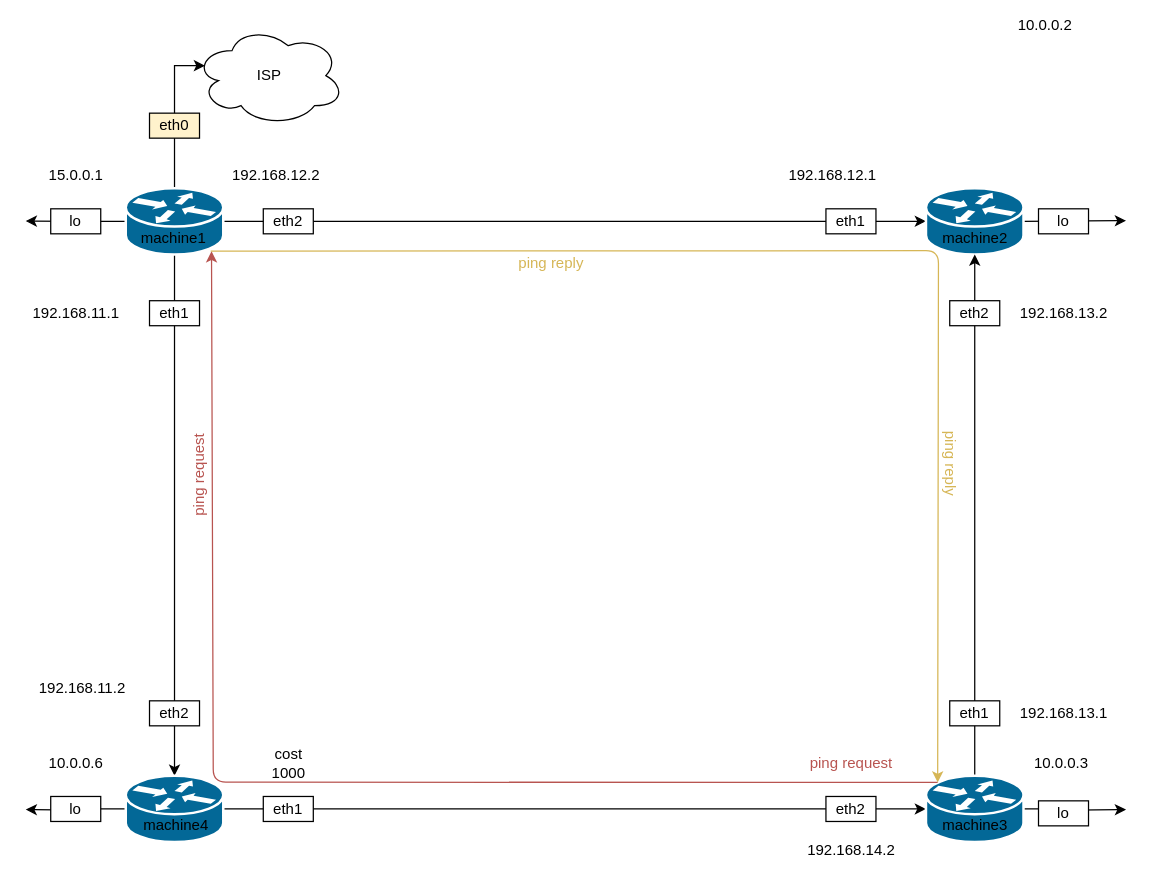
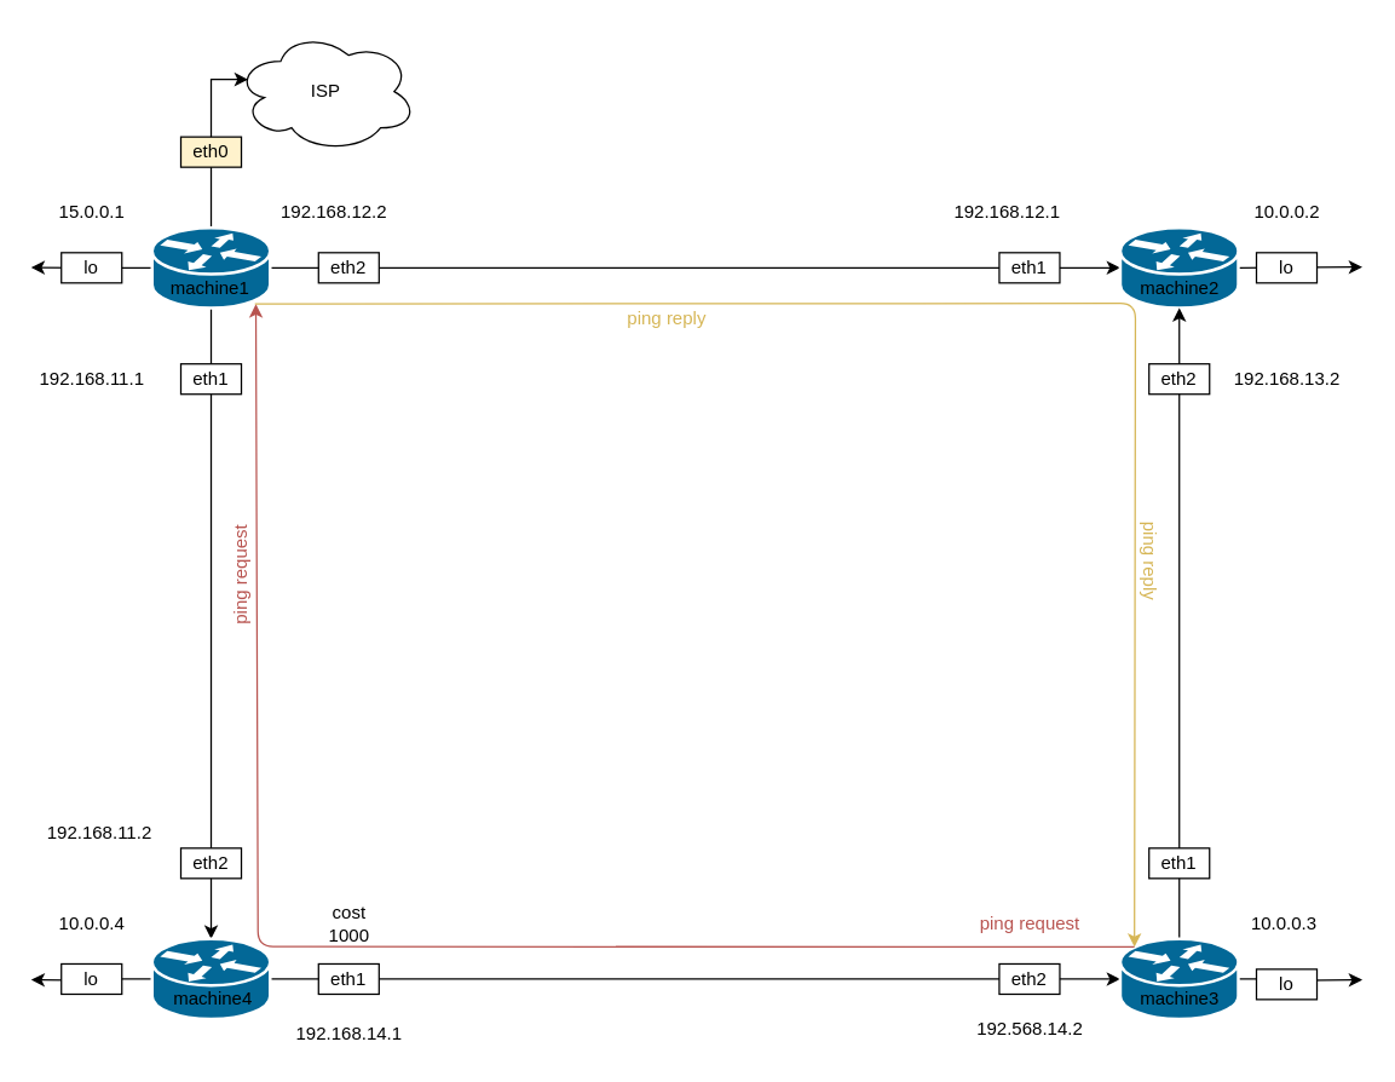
  <mxCell id="0" />
  <mxCell id="1" parent="0" />
  <mxCell id="2" style="edgeStyle=orthogonalEdgeStyle;rounded=0;orthogonalLoop=1;jettySize=auto;html=1;exitX=1;exitY=0.5;exitDx=0;exitDy=0;exitPerimeter=0;entryX=0;entryY=0.5;entryDx=0;entryDy=0;entryPerimeter=0;" edge="1" parent="1" source="6" target="8"><mxGeometry relative="1" as="geometry" /></mxCell>
  <mxCell id="3" style="edgeStyle=orthogonalEdgeStyle;rounded=0;orthogonalLoop=1;jettySize=auto;html=1;exitX=0.5;exitY=1;exitDx=0;exitDy=0;exitPerimeter=0;entryX=0.5;entryY=0;entryDx=0;entryDy=0;entryPerimeter=0;" edge="1" parent="1" source="6" target="11"><mxGeometry relative="1" as="geometry" /></mxCell>
  <mxCell id="4" style="edgeStyle=orthogonalEdgeStyle;rounded=0;orthogonalLoop=1;jettySize=auto;html=1;exitX=0;exitY=0.5;exitDx=0;exitDy=0;exitPerimeter=0;" edge="1" parent="1" source="6"><mxGeometry relative="1" as="geometry"><mxPoint x="20" y="176.294" as="targetPoint" /></mxGeometry></mxCell>
  <mxCell id="5" style="edgeStyle=orthogonalEdgeStyle;rounded=0;orthogonalLoop=1;jettySize=auto;html=1;exitX=0.5;exitY=0;exitDx=0;exitDy=0;exitPerimeter=0;entryX=0.07;entryY=0.4;entryDx=0;entryDy=0;entryPerimeter=0;" edge="1" parent="1" source="6" target="45"><mxGeometry relative="1" as="geometry"><mxPoint x="139" y="50" as="targetPoint" /><Array as="points"><mxPoint x="139" y="52" /></Array></mxGeometry></mxCell>
  <mxCell id="6" value="" style="shape=mxgraph.cisco.routers.router;html=1;dashed=0;fillColor=#036897;strokeColor=#ffffff;strokeWidth=2;verticalLabelPosition=bottom;verticalAlign=top;rounded=0;shadow=0;comic=0;fontFamily=Verdana;fontSize=12;" parent="1" vertex="1"><mxGeometry x="100" y="150" width="78" height="53" as="geometry" /></mxCell>
  <mxCell id="7" style="edgeStyle=orthogonalEdgeStyle;rounded=0;orthogonalLoop=1;jettySize=auto;html=1;exitX=1;exitY=0.5;exitDx=0;exitDy=0;exitPerimeter=0;" edge="1" parent="1" source="8"><mxGeometry relative="1" as="geometry"><mxPoint x="900" y="176" as="targetPoint" /></mxGeometry></mxCell>
  <mxCell id="8" value="" style="shape=mxgraph.cisco.routers.router;html=1;dashed=0;fillColor=#036897;strokeColor=#ffffff;strokeWidth=2;verticalLabelPosition=bottom;verticalAlign=top;rounded=0;shadow=0;comic=0;fontFamily=Verdana;fontSize=12;" vertex="1" parent="1"><mxGeometry x="740" y="150" width="78" height="53" as="geometry" /></mxCell>
  <mxCell id="9" style="edgeStyle=orthogonalEdgeStyle;rounded=0;orthogonalLoop=1;jettySize=auto;html=1;exitX=1;exitY=0.5;exitDx=0;exitDy=0;exitPerimeter=0;entryX=0;entryY=0.5;entryDx=0;entryDy=0;entryPerimeter=0;" edge="1" parent="1" source="11" target="14"><mxGeometry relative="1" as="geometry" /></mxCell>
  <mxCell id="10" style="edgeStyle=orthogonalEdgeStyle;rounded=0;orthogonalLoop=1;jettySize=auto;html=1;exitX=0;exitY=0.5;exitDx=0;exitDy=0;exitPerimeter=0;" edge="1" parent="1" source="11"><mxGeometry relative="1" as="geometry"><mxPoint x="20" y="647" as="targetPoint" /></mxGeometry></mxCell>
  <mxCell id="11" value="" style="shape=mxgraph.cisco.routers.router;html=1;dashed=0;fillColor=#036897;strokeColor=#ffffff;strokeWidth=2;verticalLabelPosition=bottom;verticalAlign=top;rounded=0;shadow=0;comic=0;fontFamily=Verdana;fontSize=12;" vertex="1" parent="1"><mxGeometry x="100" y="620" width="78" height="53" as="geometry" /></mxCell>
  <mxCell id="12" style="edgeStyle=orthogonalEdgeStyle;rounded=0;orthogonalLoop=1;jettySize=auto;html=1;exitX=0.5;exitY=0;exitDx=0;exitDy=0;exitPerimeter=0;entryX=0.5;entryY=1;entryDx=0;entryDy=0;entryPerimeter=0;" edge="1" parent="1" source="14" target="8"><mxGeometry relative="1" as="geometry" /></mxCell>
  <mxCell id="13" style="edgeStyle=orthogonalEdgeStyle;rounded=0;orthogonalLoop=1;jettySize=auto;html=1;exitX=1;exitY=0.5;exitDx=0;exitDy=0;exitPerimeter=0;" edge="1" parent="1" source="14"><mxGeometry relative="1" as="geometry"><mxPoint x="900" y="647" as="targetPoint" /></mxGeometry></mxCell>
  <mxCell id="14" value="" style="shape=mxgraph.cisco.routers.router;html=1;dashed=0;fillColor=#036897;strokeColor=#ffffff;strokeWidth=2;verticalLabelPosition=bottom;verticalAlign=top;rounded=0;shadow=0;comic=0;fontFamily=Verdana;fontSize=12;" vertex="1" parent="1"><mxGeometry x="740" y="620" width="78" height="53" as="geometry" /></mxCell>
  <mxCell id="15" value="15.0.0.1" style="text;html=1;align=center;verticalAlign=middle;resizable=0;points=[];autosize=1;" vertex="1" parent="1"><mxGeometry x="30" y="130" width="60" height="20" as="geometry" /></mxCell>
  <mxCell id="16" value="machine1" style="text;html=1;align=center;verticalAlign=middle;resizable=0;points=[];autosize=1;" vertex="1" parent="1"><mxGeometry x="103" y="180" width="70" height="20" as="geometry" /></mxCell>
  <mxCell id="17" value="machine2" style="text;html=1;align=center;verticalAlign=middle;resizable=0;points=[];autosize=1;" vertex="1" parent="1"><mxGeometry x="744" y="180" width="70" height="20" as="geometry" /></mxCell>
  <mxCell id="18" value="machine4" style="text;html=1;align=center;verticalAlign=middle;resizable=0;points=[];autosize=1;" vertex="1" parent="1"><mxGeometry x="105" y="650" width="70" height="20" as="geometry" /></mxCell>
  <mxCell id="19" value="machine3" style="text;html=1;align=center;verticalAlign=middle;resizable=0;points=[];autosize=1;" vertex="1" parent="1"><mxGeometry x="744" y="650" width="70" height="20" as="geometry" /></mxCell>
- <mxCell id="20" value="10.0.0.2" style="text;html=1;align=center;verticalAlign=middle;resizable=0;points=[];autosize=1;" vertex="1" parent="1"><mxGeometry x="805" y="10" width="60" height="20" as="geometry" /></mxCell>
- <mxCell id="21" value="10.0.0.6" style="text;html=1;align=center;verticalAlign=middle;resizable=0;points=[];autosize=1;" vertex="1" parent="1"><mxGeometry x="30" y="600" width="60" height="20" as="geometry" /></mxCell>
+ <mxCell id="20" value="10.0.0.2" style="text;html=1;align=center;verticalAlign=middle;resizable=0;points=[];autosize=1;" vertex="1" parent="1"><mxGeometry x="820" y="130" width="60" height="20" as="geometry" /></mxCell>
+ <mxCell id="21" value="10.0.0.4" style="text;html=1;align=center;verticalAlign=middle;resizable=0;points=[];autosize=1;" vertex="1" parent="1"><mxGeometry x="30" y="600" width="60" height="20" as="geometry" /></mxCell>
  <mxCell id="22" value="10.0.0.3" style="text;html=1;align=center;verticalAlign=middle;resizable=0;points=[];autosize=1;" vertex="1" parent="1"><mxGeometry x="818" y="600" width="60" height="20" as="geometry" /></mxCell>
  <mxCell id="23" value="eth0" style="rounded=0;whiteSpace=wrap;html=1;fillColor=#fff2cc;" vertex="1" parent="1"><mxGeometry x="119" y="90" width="40" height="20" as="geometry" /></mxCell>
  <mxCell id="24" value="eth2" style="rounded=0;whiteSpace=wrap;html=1;" vertex="1" parent="1"><mxGeometry x="210" y="166.5" width="40" height="20" as="geometry" /></mxCell>
  <mxCell id="25" value="eth1" style="rounded=0;whiteSpace=wrap;html=1;" vertex="1" parent="1"><mxGeometry x="119" y="240" width="40" height="20" as="geometry" /></mxCell>
  <mxCell id="26" value="eth1" style="rounded=0;whiteSpace=wrap;html=1;" vertex="1" parent="1"><mxGeometry x="660" y="166.5" width="40" height="20" as="geometry" /></mxCell>
  <mxCell id="27" value="eth2" style="rounded=0;whiteSpace=wrap;html=1;" vertex="1" parent="1"><mxGeometry x="759" y="240" width="40" height="20" as="geometry" /></mxCell>
  <mxCell id="28" value="eth2" style="rounded=0;whiteSpace=wrap;html=1;" vertex="1" parent="1"><mxGeometry x="119" y="560" width="40" height="20" as="geometry" /></mxCell>
  <mxCell id="29" value="eth1" style="rounded=0;whiteSpace=wrap;html=1;" vertex="1" parent="1"><mxGeometry x="210" y="636.5" width="40" height="20" as="geometry" /></mxCell>
  <mxCell id="30" value="eth2" style="rounded=0;whiteSpace=wrap;html=1;" vertex="1" parent="1"><mxGeometry x="660" y="636.5" width="40" height="20" as="geometry" /></mxCell>
  <mxCell id="31" value="eth1" style="rounded=0;whiteSpace=wrap;html=1;" vertex="1" parent="1"><mxGeometry x="759" y="560" width="40" height="20" as="geometry" /></mxCell>
  <mxCell id="32" value="lo" style="rounded=0;whiteSpace=wrap;html=1;" vertex="1" parent="1"><mxGeometry x="40" y="166.5" width="40" height="20" as="geometry" /></mxCell>
  <mxCell id="33" value="lo" style="rounded=0;whiteSpace=wrap;html=1;" vertex="1" parent="1"><mxGeometry x="40" y="636.5" width="40" height="20" as="geometry" /></mxCell>
  <mxCell id="34" value="lo" style="rounded=0;whiteSpace=wrap;html=1;" vertex="1" parent="1"><mxGeometry x="830" y="166.5" width="40" height="20" as="geometry" /></mxCell>
  <mxCell id="35" value="lo" style="rounded=0;whiteSpace=wrap;html=1;" vertex="1" parent="1"><mxGeometry x="830" y="640" width="40" height="20" as="geometry" /></mxCell>
  <mxCell id="36" value="192.168.12.2" style="text;html=1;align=center;verticalAlign=middle;resizable=0;points=[];autosize=1;" vertex="1" parent="1"><mxGeometry x="175" y="130" width="90" height="20" as="geometry" /></mxCell>
  <mxCell id="37" value="192.168.12.1" style="text;html=1;align=center;verticalAlign=middle;resizable=0;points=[];autosize=1;" vertex="1" parent="1"><mxGeometry x="620" y="130" width="90" height="20" as="geometry" /></mxCell>
  <mxCell id="38" value="192.168.11.1" style="text;html=1;align=center;verticalAlign=middle;resizable=0;points=[];autosize=1;" vertex="1" parent="1"><mxGeometry x="20" y="240" width="80" height="20" as="geometry" /></mxCell>
  <mxCell id="39" value="192.168.11.2" style="text;html=1;align=center;verticalAlign=middle;resizable=0;points=[];autosize=1;" vertex="1" parent="1"><mxGeometry x="25" y="540" width="80" height="20" as="geometry" /></mxCell>
  <mxCell id="40" value="192.168.13.2" style="text;html=1;align=center;verticalAlign=middle;resizable=0;points=[];autosize=1;" vertex="1" parent="1"><mxGeometry x="805" y="240" width="90" height="20" as="geometry" /></mxCell>
- <mxCell id="41" value="192.168.13.1" style="text;html=1;align=center;verticalAlign=middle;resizable=0;points=[];autosize=1;" vertex="1" parent="1"><mxGeometry x="805" y="560" width="90" height="20" as="geometry" /></mxCell>
- <mxCell id="42" value="192.168.14.2" style="text;html=1;align=center;verticalAlign=middle;resizable=0;points=[];autosize=1;" vertex="1" parent="1"><mxGeometry x="635" y="670" width="90" height="20" as="geometry" /></mxCell>
+ <mxCell id="42" value="192.568.14.2" style="text;html=1;align=center;verticalAlign=middle;resizable=0;points=[];autosize=1;" vertex="1" parent="1"><mxGeometry x="635" y="670" width="90" height="20" as="geometry" /></mxCell>
+ <mxCell id="43" value="192.168.14.1" style="text;html=1;align=center;verticalAlign=middle;resizable=0;points=[];autosize=1;" vertex="1" parent="1"><mxGeometry x="185" y="673" width="90" height="20" as="geometry" /></mxCell>
  <mxCell id="44" value="cost&lt;br&gt;1000" style="text;html=1;align=center;verticalAlign=middle;resizable=0;points=[];autosize=1;" vertex="1" parent="1"><mxGeometry x="210" y="595" width="40" height="30" as="geometry" /></mxCell>
  <mxCell id="45" value="ISP" style="ellipse;shape=cloud;whiteSpace=wrap;html=1;" vertex="1" parent="1"><mxGeometry x="155" y="20" width="120" height="80" as="geometry" /></mxCell>
  <mxCell id="46" value="" style="endArrow=classic;html=1;fillColor=#f8cecc;strokeColor=#b85450;exitX=0.12;exitY=0.1;exitDx=0;exitDy=0;exitPerimeter=0;entryX=0.937;entryY=1.02;entryDx=0;entryDy=0;entryPerimeter=0;" edge="1" parent="1" source="14" target="16"><mxGeometry width="50" height="50" relative="1" as="geometry"><mxPoint x="390" y="370" as="sourcePoint" /><mxPoint x="170" y="240" as="targetPoint" /><Array as="points"><mxPoint x="170" y="625" /></Array></mxGeometry></mxCell>
  <mxCell id="47" value="&lt;font color=&quot;#b85450&quot;&gt;ping request&lt;/font&gt;" style="text;html=1;align=center;verticalAlign=middle;resizable=0;points=[];autosize=1;" vertex="1" parent="1"><mxGeometry x="640" y="600" width="80" height="20" as="geometry" /></mxCell>
  <mxCell id="48" value="&lt;font color=&quot;#b85450&quot;&gt;ping request&lt;/font&gt;" style="text;html=1;align=center;verticalAlign=middle;resizable=0;points=[];autosize=1;rotation=-90;" vertex="1" parent="1"><mxGeometry x="119" y="370" width="80" height="20" as="geometry" /></mxCell>
  <mxCell id="49" value="" style="endArrow=classic;html=1;exitX=0.928;exitY=1.019;exitDx=0;exitDy=0;exitPerimeter=0;fillColor=#fff2cc;strokeColor=#d6b656;entryX=0.12;entryY=0.1;entryDx=0;entryDy=0;entryPerimeter=0;" edge="1" parent="1" source="16" target="14"><mxGeometry width="50" height="50" relative="1" as="geometry"><mxPoint x="250" y="320" as="sourcePoint" /><mxPoint x="530" y="290" as="targetPoint" /><Array as="points"><mxPoint x="750" y="200" /></Array></mxGeometry></mxCell>
  <mxCell id="50" value="ping reply" style="text;html=1;align=center;verticalAlign=middle;resizable=0;points=[];autosize=1;fontColor=#D6B656;" vertex="1" parent="1"><mxGeometry x="405" y="200" width="70" height="20" as="geometry" /></mxCell>
  <mxCell id="51" value="ping reply" style="text;html=1;align=center;verticalAlign=middle;resizable=0;points=[];autosize=1;fontColor=#D6B656;rotation=90;" vertex="1" parent="1"><mxGeometry x="725" y="360" width="70" height="20" as="geometry" /></mxCell>
